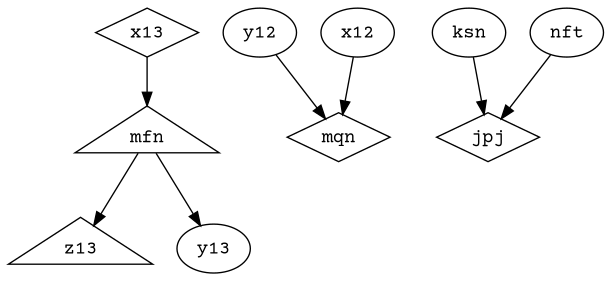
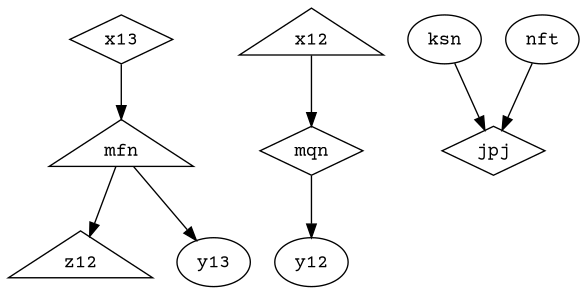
  digraph {
    fontname="Courier Prime"
    splines=true
    node [fontname="Courier Prime"]
    edge [fontname="Courier Prime"]
-   z13 [shape=triangle]
+   z13 [shape=triangle label=z12]
    mqn [shape=diamond]
    jpj [shape=diamond]
    ksn
    nft
    mfn [shape=triangle]
    y13
    x13 [shape=diamond]
    y12
-   x12
+   x12 [shape=triangle]
    ksn -> jpj
    nft -> jpj
    mfn -> z13
    mfn -> y13
    x13 -> mfn
-   y12 -> mqn
+   mqn -> y12
    x12 -> mqn
  }
